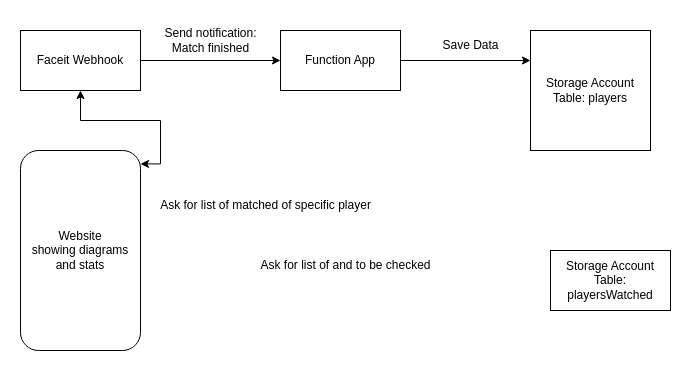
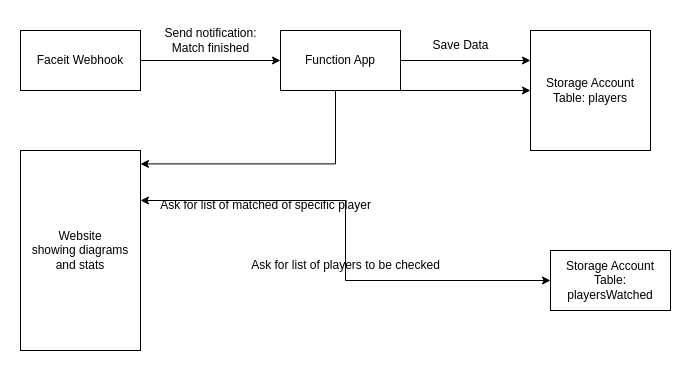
  <mxCell id="0" />
  <mxCell id="1" parent="0" />
  <mxCell id="2" style="edgeStyle=orthogonalEdgeStyle;rounded=0;orthogonalLoop=1;jettySize=auto;html=1;" edge="1" parent="1" source="3" target="5"><mxGeometry relative="1" as="geometry" /></mxCell>
  <mxCell id="3" value="Faceit Webhook" style="whiteSpace=wrap;html=1;" vertex="1" parent="1"><mxGeometry x="20" y="30" width="120" height="60" as="geometry" /></mxCell>
  <mxCell id="4" style="edgeStyle=orthogonalEdgeStyle;rounded=0;orthogonalLoop=1;jettySize=auto;html=1;entryX=0;entryY=0.25;entryDx=0;entryDy=0;" edge="1" parent="1" source="5" target="6"><mxGeometry relative="1" as="geometry" /></mxCell>
  <mxCell id="5" value="Function App" style="whiteSpace=wrap;html=1;" vertex="1" parent="1"><mxGeometry x="280" y="30" width="120" height="60" as="geometry" /></mxCell>
  <mxCell id="6" value="Storage Account&lt;br&gt;Table: players" style="whiteSpace=wrap;html=1;" vertex="1" parent="1"><mxGeometry x="530" y="30" width="120" height="120" as="geometry" /></mxCell>
- <mxCell id="7" style="edgeStyle=orthogonalEdgeStyle;rounded=0;orthogonalLoop=1;jettySize=auto;html=1;startArrow=classic;startFill=1;exitX=1;exitY=0.067;exitDx=0;exitDy=0;exitPerimeter=0;" edge="1" parent="1" source="8" target="3"><mxGeometry relative="1" as="geometry" /></mxCell>
- <mxCell id="8" value="Website&lt;br&gt;showing diagrams and stats" style="whiteSpace=wrap;html=1;rounded=1;" vertex="1" parent="1"><mxGeometry x="20" y="150" width="120" height="200" as="geometry" /></mxCell>
+ <mxCell id="7" style="edgeStyle=orthogonalEdgeStyle;rounded=0;orthogonalLoop=1;jettySize=auto;html=1;entryX=0;entryY=0.5;entryDx=0;entryDy=0;startArrow=classic;startFill=1;exitX=1;exitY=0.067;exitDx=0;exitDy=0;exitPerimeter=0;" edge="1" parent="1" source="8" target="6"><mxGeometry relative="1" as="geometry" /></mxCell>
+ <mxCell id="8" value="Website&lt;br&gt;showing diagrams and stats" style="whiteSpace=wrap;html=1;" vertex="1" parent="1"><mxGeometry x="20" y="150" width="120" height="200" as="geometry" /></mxCell>
  <mxCell id="9" value="Send notification:&lt;br&gt;Match finished" style="text;html=1;align=center;verticalAlign=middle;resizable=0;points=[];autosize=1;strokeColor=none;fillColor=none;" vertex="1" parent="1"><mxGeometry x="150" y="20" width="120" height="40" as="geometry" /></mxCell>
- <mxCell id="10" value="Save Data" style="text;html=1;align=center;verticalAlign=middle;resizable=0;points=[];autosize=1;strokeColor=none;fillColor=none;" vertex="1" parent="1"><mxGeometry x="430" y="30" width="80" height="30" as="geometry" /></mxCell>
+ <mxCell id="10" value="Save Data" style="text;html=1;align=center;verticalAlign=middle;resizable=0;points=[];autosize=1;strokeColor=none;fillColor=none;" vertex="1" parent="1"><mxGeometry x="420" y="30" width="80" height="30" as="geometry" /></mxCell>
+ <mxCell id="11" style="edgeStyle=orthogonalEdgeStyle;rounded=0;orthogonalLoop=1;jettySize=auto;html=1;startArrow=classic;startFill=1;entryX=1;entryY=0.25;entryDx=0;entryDy=0;" edge="1" parent="1" source="12" target="8"><mxGeometry relative="1" as="geometry"><mxPoint x="190" y="410" as="targetPoint" /></mxGeometry></mxCell>
  <mxCell id="12" value="Storage Account&lt;br&gt;Table: playersWatched" style="whiteSpace=wrap;html=1;" vertex="1" parent="1"><mxGeometry x="550" y="250" width="120" height="60" as="geometry" /></mxCell>
- <mxCell id="13" value="Ask for list of and to be checked" style="text;html=1;align=center;verticalAlign=middle;resizable=0;points=[];autosize=1;strokeColor=none;fillColor=none;" vertex="1" parent="1"><mxGeometry x="240" y="250" width="210" height="30" as="geometry" /></mxCell>
+ <mxCell id="13" value="Ask for list of players to be checked" style="text;html=1;align=center;verticalAlign=middle;resizable=0;points=[];autosize=1;strokeColor=none;fillColor=none;" vertex="1" parent="1"><mxGeometry x="240" y="250" width="210" height="30" as="geometry" /></mxCell>
  <mxCell id="14" value="Ask for list of matched of specific player" style="text;html=1;align=center;verticalAlign=middle;resizable=0;points=[];autosize=1;strokeColor=none;fillColor=none;" vertex="1" parent="1"><mxGeometry x="150" y="190" width="230" height="30" as="geometry" /></mxCell>
